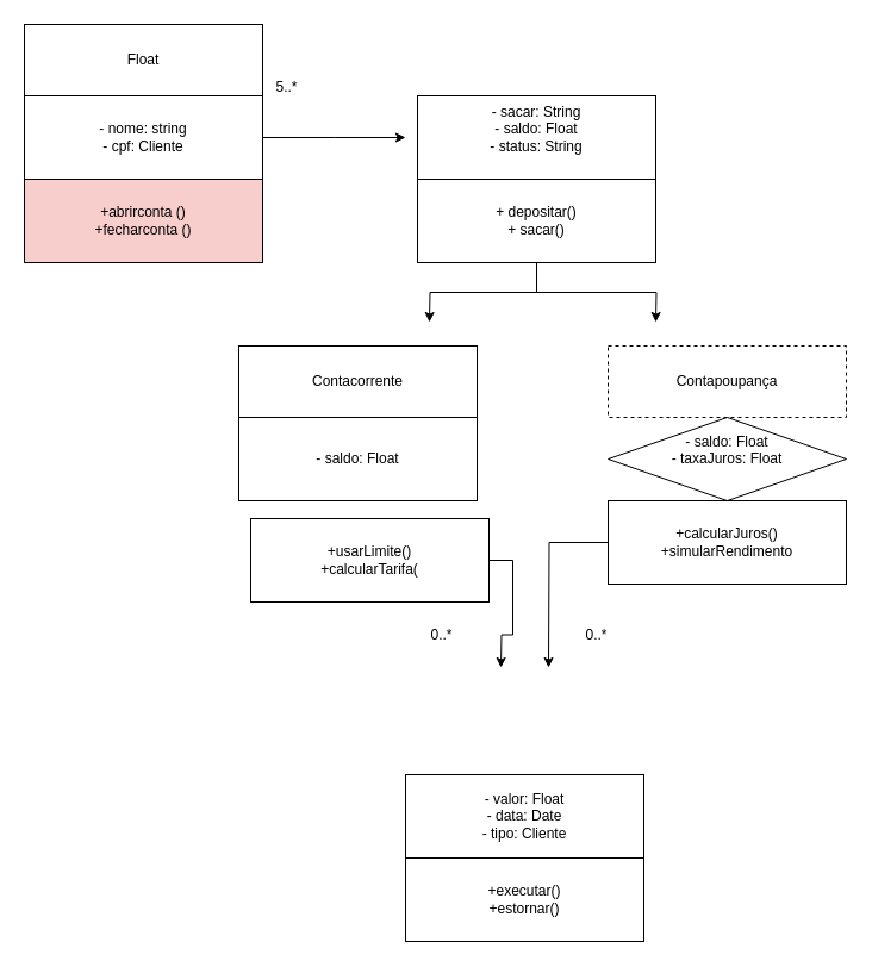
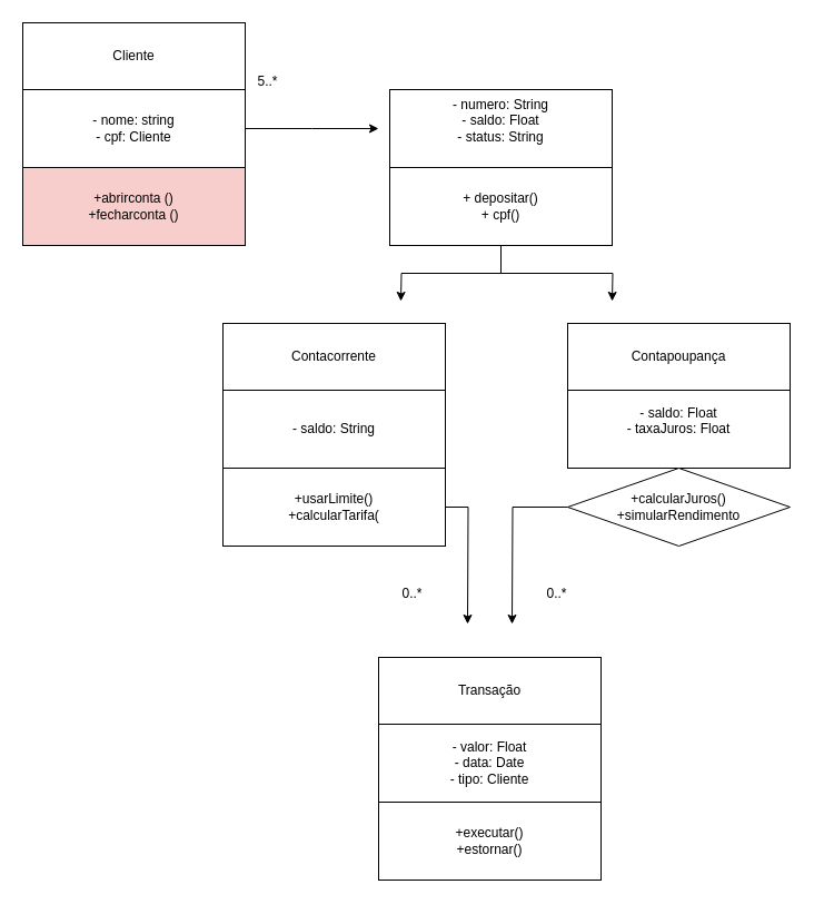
  <mxCell id="0" />
  <mxCell id="1" parent="0" />
- <mxCell id="2" value="Float" style="rounded=0;whiteSpace=wrap;html=1;align=center;" vertex="1" parent="1"><mxGeometry x="20" y="20" width="200" height="60" as="geometry" /></mxCell>
+ <mxCell id="2" value="Cliente" style="rounded=0;whiteSpace=wrap;html=1;align=center;" vertex="1" parent="1"><mxGeometry x="20" y="20" width="200" height="60" as="geometry" /></mxCell>
  <mxCell id="3" style="edgeStyle=orthogonalEdgeStyle;rounded=0;orthogonalLoop=1;jettySize=auto;html=1;exitX=1;exitY=0.5;exitDx=0;exitDy=0;" edge="1" parent="1" source="4"><mxGeometry relative="1" as="geometry"><mxPoint x="340" y="115" as="targetPoint" /></mxGeometry></mxCell>
  <mxCell id="4" value="&lt;div&gt;- nome: string&lt;/div&gt;&lt;div&gt;- cpf: Cliente&lt;/div&gt;" style="rounded=0;whiteSpace=wrap;html=1;align=center;" vertex="1" parent="1"><mxGeometry x="20" y="80" width="200" height="70" as="geometry" /></mxCell>
  <mxCell id="5" value="+abrirconta ()&lt;div&gt;+fecharconta ()&lt;/div&gt;" style="rounded=0;whiteSpace=wrap;html=1;align=center;fillColor=#f8cecc;" vertex="1" parent="1"><mxGeometry x="20" y="150" width="200" height="70" as="geometry" /></mxCell>
- <mxCell id="6" value="&lt;div&gt;- sacar: String&lt;/div&gt;&lt;div&gt;- saldo: Float&lt;/div&gt;&lt;div&gt;- status: String&lt;/div&gt;&lt;div&gt;&lt;br&gt;&lt;/div&gt;" style="rounded=0;whiteSpace=wrap;html=1;align=center;" vertex="1" parent="1"><mxGeometry x="350" y="80" width="200" height="70" as="geometry" /></mxCell>
+ <mxCell id="6" value="&lt;div&gt;- numero: String&lt;/div&gt;&lt;div&gt;- saldo: Float&lt;/div&gt;&lt;div&gt;- status: String&lt;/div&gt;&lt;div&gt;&lt;br&gt;&lt;/div&gt;" style="rounded=0;whiteSpace=wrap;html=1;align=center;" vertex="1" parent="1"><mxGeometry x="350" y="80" width="200" height="70" as="geometry" /></mxCell>
  <mxCell id="7" style="edgeStyle=orthogonalEdgeStyle;rounded=0;orthogonalLoop=1;jettySize=auto;html=1;" edge="1" parent="1" source="9"><mxGeometry relative="1" as="geometry"><mxPoint x="550" y="270" as="targetPoint" /></mxGeometry></mxCell>
  <mxCell id="8" style="edgeStyle=orthogonalEdgeStyle;rounded=0;orthogonalLoop=1;jettySize=auto;html=1;" edge="1" parent="1" source="9"><mxGeometry relative="1" as="geometry"><mxPoint x="360" y="270" as="targetPoint" /></mxGeometry></mxCell>
- <mxCell id="9" value="&lt;div&gt;+ depositar()&lt;/div&gt;&lt;div&gt;+ sacar()&lt;/div&gt;" style="rounded=0;whiteSpace=wrap;html=1;align=center;" vertex="1" parent="1"><mxGeometry x="350" y="150" width="200" height="70" as="geometry" /></mxCell>
+ <mxCell id="9" value="&lt;div&gt;+ depositar()&lt;/div&gt;&lt;div&gt;+ cpf()&lt;/div&gt;" style="rounded=0;whiteSpace=wrap;html=1;align=center;" vertex="1" parent="1"><mxGeometry x="350" y="150" width="200" height="70" as="geometry" /></mxCell>
  <mxCell id="10" value="Contacorrente" style="rounded=0;whiteSpace=wrap;html=1;align=center;" vertex="1" parent="1"><mxGeometry x="200" y="290" width="200" height="60" as="geometry" /></mxCell>
- <mxCell id="11" value="Contapoupança" style="rounded=0;whiteSpace=wrap;html=1;align=center;dashed=1;" vertex="1" parent="1"><mxGeometry x="510" y="290" width="200" height="60" as="geometry" /></mxCell>
- <mxCell id="12" value="- saldo: Float" style="rounded=0;whiteSpace=wrap;html=1;align=center;" vertex="1" parent="1"><mxGeometry x="200" y="350" width="200" height="70" as="geometry" /></mxCell>
- <mxCell id="13" value="- saldo: Float&lt;div&gt;&lt;div&gt;- taxaJuros: Float&lt;/div&gt;&lt;/div&gt;&lt;div&gt;&lt;br&gt;&lt;/div&gt;" style="rhombus;whiteSpace=wrap;html=1;align=center;" vertex="1" parent="1"><mxGeometry x="510" y="350" width="200" height="70" as="geometry" /></mxCell>
+ <mxCell id="11" value="Contapoupança" style="rounded=0;whiteSpace=wrap;html=1;align=center;" vertex="1" parent="1"><mxGeometry x="510" y="290" width="200" height="60" as="geometry" /></mxCell>
+ <mxCell id="12" value="- saldo: String" style="rounded=0;whiteSpace=wrap;html=1;align=center;" vertex="1" parent="1"><mxGeometry x="200" y="350" width="200" height="70" as="geometry" /></mxCell>
+ <mxCell id="13" value="- saldo: Float&lt;div&gt;&lt;div&gt;- taxaJuros: Float&lt;/div&gt;&lt;/div&gt;&lt;div&gt;&lt;br&gt;&lt;/div&gt;" style="rounded=0;whiteSpace=wrap;html=1;align=center;" vertex="1" parent="1"><mxGeometry x="510" y="350" width="200" height="70" as="geometry" /></mxCell>
  <mxCell id="14" style="edgeStyle=orthogonalEdgeStyle;rounded=0;orthogonalLoop=1;jettySize=auto;html=1;" edge="1" parent="1" source="15"><mxGeometry relative="1" as="geometry"><mxPoint x="420" y="560" as="targetPoint" /></mxGeometry></mxCell>
- <mxCell id="15" value="+usarLimite()&lt;div&gt;+calcularTarifa(&lt;/div&gt;" style="rounded=0;whiteSpace=wrap;html=1;align=center;" vertex="1" parent="1"><mxGeometry x="210" y="435" width="200" height="70" as="geometry" /></mxCell>
+ <mxCell id="15" value="+usarLimite()&lt;div&gt;+calcularTarifa(&lt;/div&gt;" style="rounded=0;whiteSpace=wrap;html=1;align=center;" vertex="1" parent="1"><mxGeometry x="200" y="420" width="200" height="70" as="geometry" /></mxCell>
  <mxCell id="16" style="edgeStyle=orthogonalEdgeStyle;rounded=0;orthogonalLoop=1;jettySize=auto;html=1;" edge="1" parent="1" source="17"><mxGeometry relative="1" as="geometry"><mxPoint x="460" y="560" as="targetPoint" /></mxGeometry></mxCell>
- <mxCell id="17" value="+calcularJuros()&lt;div&gt;+simularRendimento&lt;/div&gt;" style="rounded=0;whiteSpace=wrap;html=1;align=center;" vertex="1" parent="1"><mxGeometry x="510" y="420" width="200" height="70" as="geometry" /></mxCell>
+ <mxCell id="17" value="+calcularJuros()&lt;div&gt;+simularRendimento&lt;/div&gt;" style="rhombus;whiteSpace=wrap;html=1;align=center;" vertex="1" parent="1"><mxGeometry x="510" y="420" width="200" height="70" as="geometry" /></mxCell>
+ <mxCell id="18" value="Transação" style="rounded=0;whiteSpace=wrap;html=1;align=center;" vertex="1" parent="1"><mxGeometry x="340" y="590" width="200" height="60" as="geometry" /></mxCell>
  <mxCell id="19" value="&lt;div&gt;- valor: Float&lt;/div&gt;&lt;div&gt;- data: Date&lt;/div&gt;&lt;div&gt;- tipo: Cliente&lt;/div&gt;" style="rounded=0;whiteSpace=wrap;html=1;align=center;" vertex="1" parent="1"><mxGeometry x="340" y="650" width="200" height="70" as="geometry" /></mxCell>
  <mxCell id="20" value="+executar()&lt;div&gt;+estornar()&lt;/div&gt;" style="rounded=0;whiteSpace=wrap;html=1;align=center;" vertex="1" parent="1"><mxGeometry x="340" y="720" width="200" height="70" as="geometry" /></mxCell>
  <mxCell id="21" value="5..*" style="text;html=1;align=center;verticalAlign=middle;resizable=0;points=[];autosize=1;strokeColor=none;fillColor=none;" vertex="1" parent="1"><mxGeometry x="220" y="58" width="40" height="30" as="geometry" /></mxCell>
  <mxCell id="22" value="0..*" style="text;html=1;align=center;verticalAlign=middle;resizable=0;points=[];autosize=1;strokeColor=none;fillColor=none;" vertex="1" parent="1"><mxGeometry x="350" y="518" width="40" height="30" as="geometry" /></mxCell>
  <mxCell id="23" value="0..*" style="text;html=1;align=center;verticalAlign=middle;resizable=0;points=[];autosize=1;strokeColor=none;fillColor=none;" vertex="1" parent="1"><mxGeometry x="480" y="518" width="40" height="30" as="geometry" /></mxCell>
